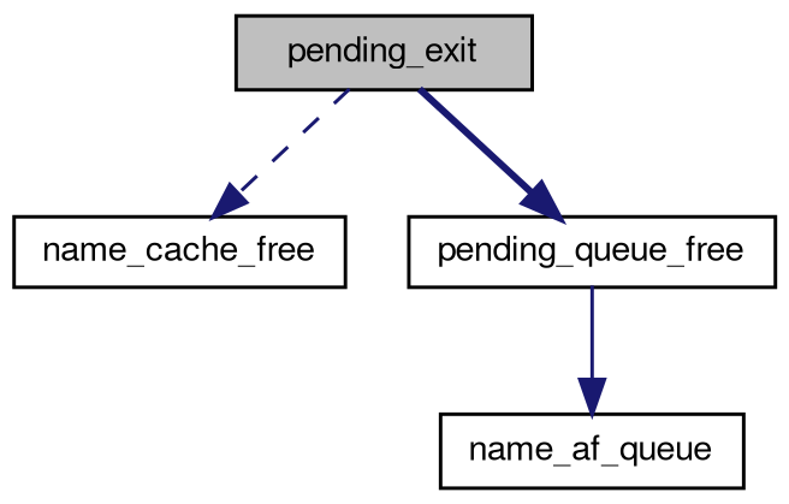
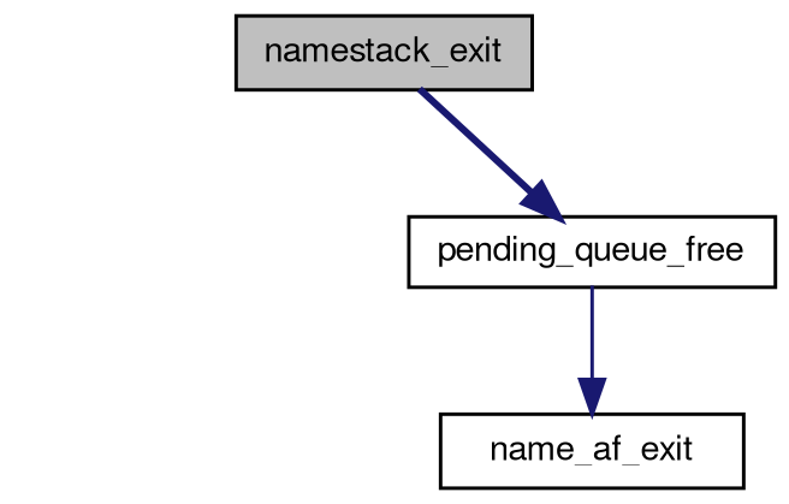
  digraph {
    rankdir=TB
    node [color=black fillcolor=white fontname=FreeSans fontsize=10 shape=record style=filled]
    edge [color=midnightblue fontname=FreeSans fontsize=10 labelfontname=FreeSans labelfontsize=10]
-   n1 [fillcolor=grey75 fontcolor=black height=0.2 label=pending_exit width=0.4]
-   n2 [height=0.2 label=name_cache_free width=0.4]
+   n1 [fillcolor=grey75 fontcolor=black height=0.2 label=namestack_exit width=0.4]
    n3 [height=0.2 label=pending_queue_free width=0.4]
-   n4 [height=0.2 label=name_af_queue width=0.4]
-   n1 -> n2 [style=dashed]
+   n4 [height=0.2 label=name_af_exit width=0.4]
    n1 -> n3 [style=bold]
    n3 -> n4 [style=solid]
  }
